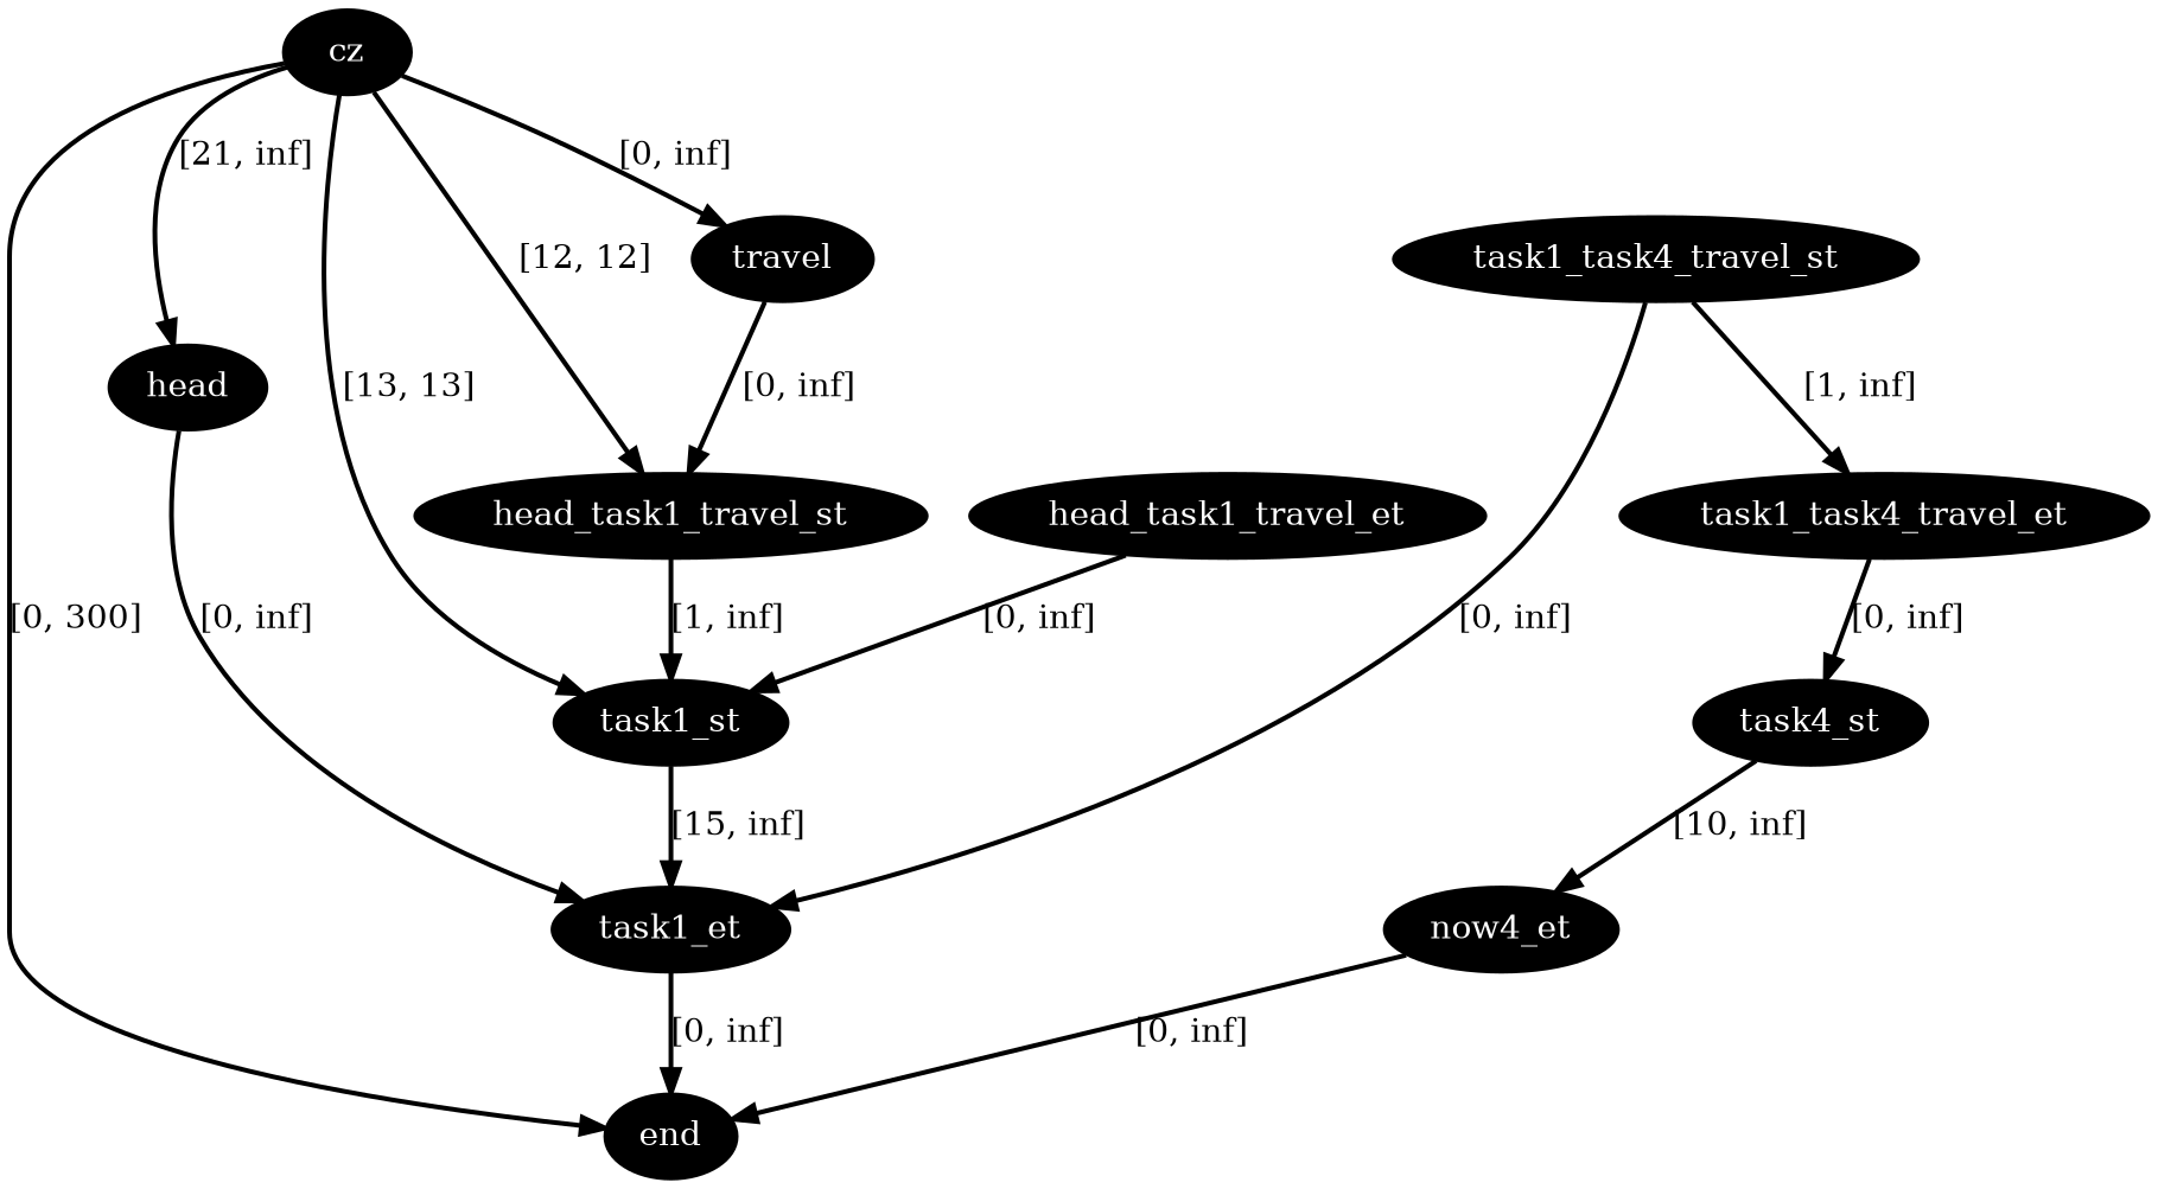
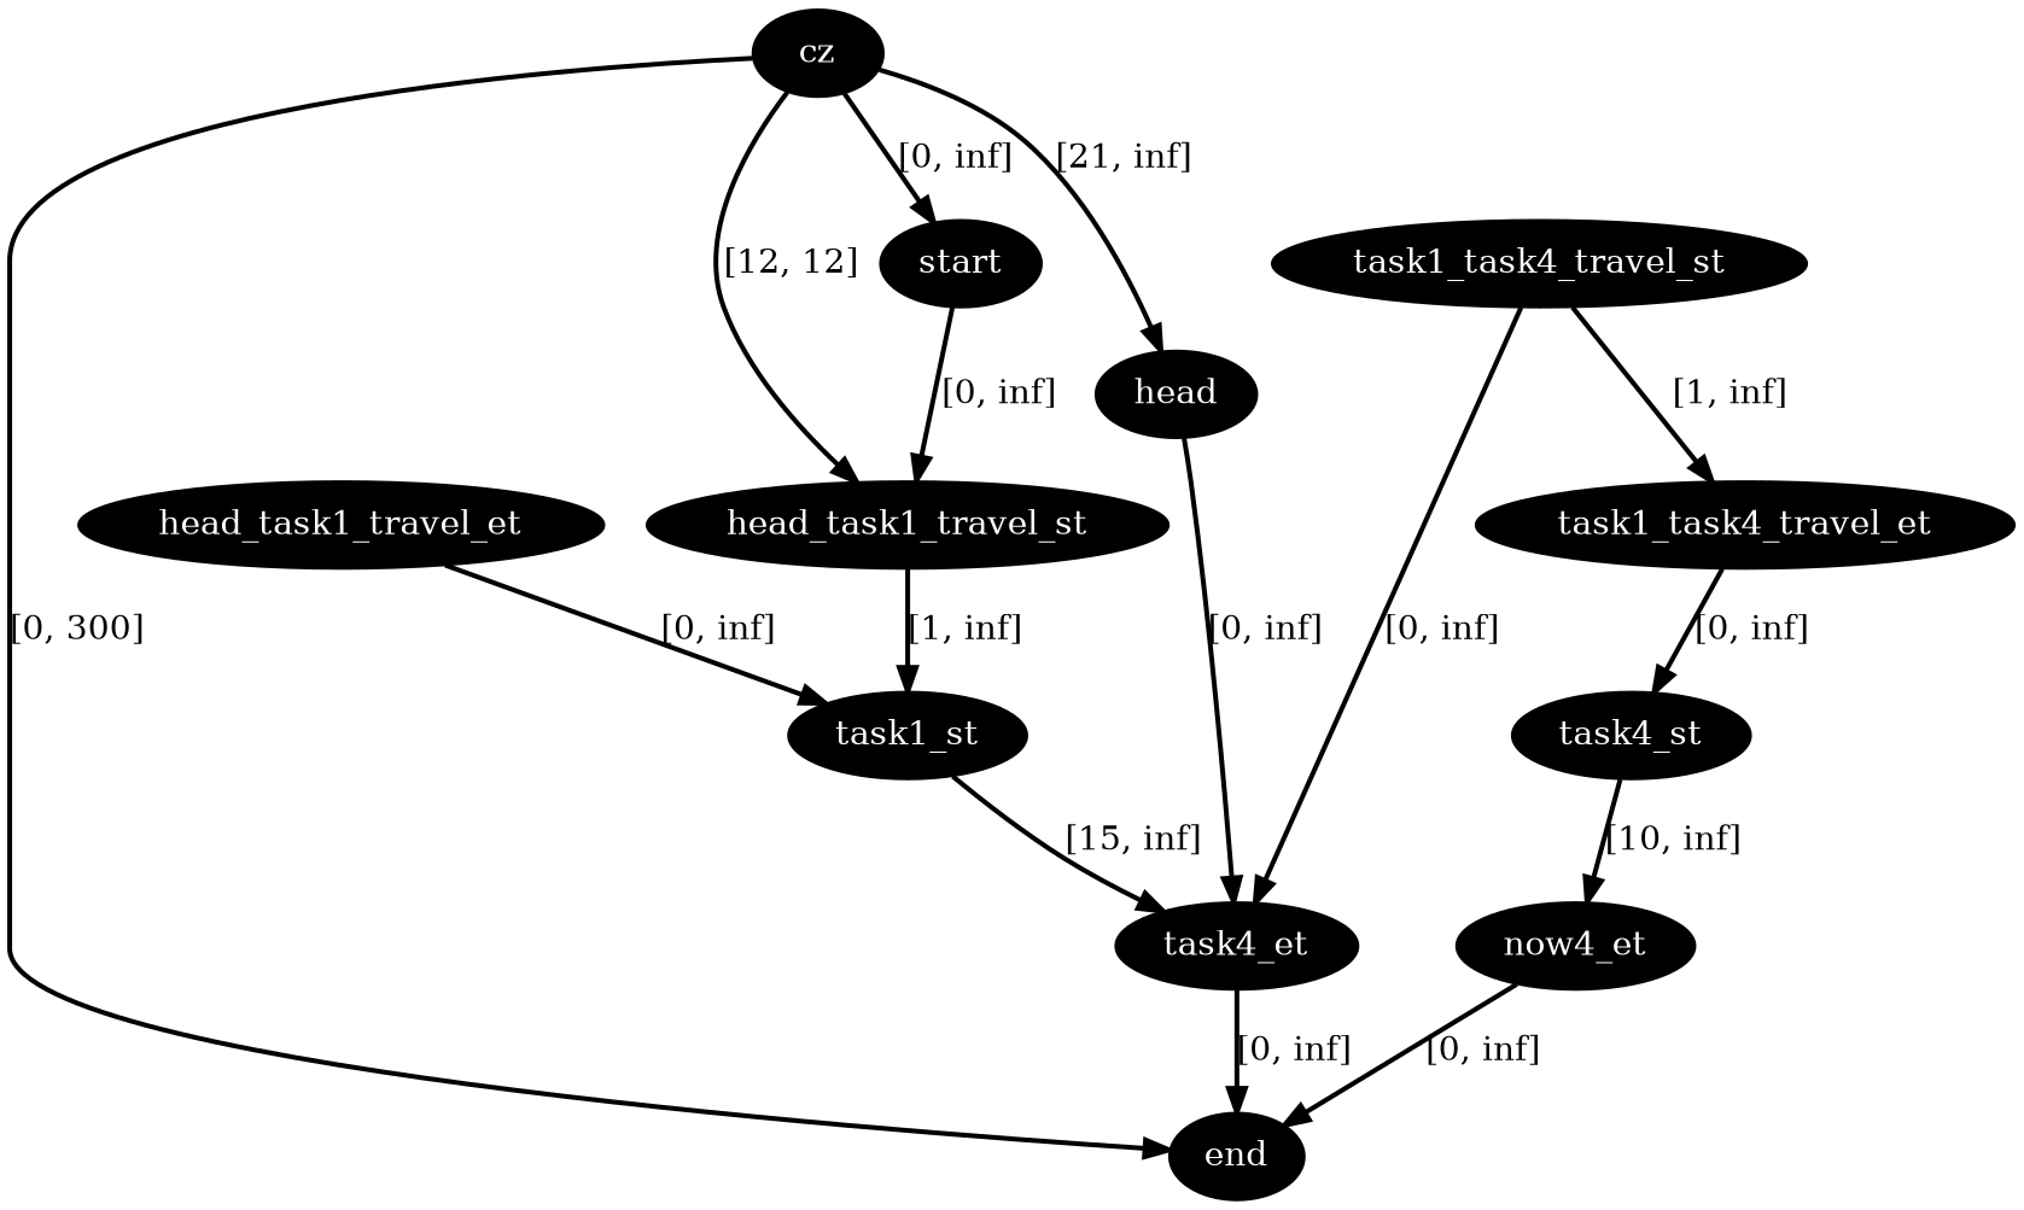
  digraph {
    node [fillcolor=black fontcolor=white style=filled]
    edge [color=black penwidth=2]
    n1 [label=cz]
-   n2 [label=travel]
+   n2 [label=start]
    n3 [label=head]
    n4 [label=end]
    n5 [label=head_task1_travel_st]
    n6 [label=task1_st]
-   n7 [label=task1_et]
+   n7 [label=task4_et]
    n8 [label=head_task1_travel_et]
    n9 [label=task1_task4_travel_st]
    n10 [label=task1_task4_travel_et]
    n11 [label=task4_st]
    n12 [label=now4_et]
    n1 -> n2 [label="[0, inf]"]
    n1 -> n3 [label="[21, inf]"]
    n1 -> n4 [label="[0, 300]"]
    n1 -> n5 [label="[12, 12]"]
-   n1 -> n6 [label="[13, 13]"]
    n2 -> n5 [label="[0, inf]"]
    n3 -> n7 [label="[0, inf]"]
    n5 -> n6 [label="[1, inf]"]
    n6 -> n7 [label="[15, inf]"]
    n7 -> n4 [label="[0, inf]"]
    n8 -> n6 [label="[0, inf]"]
    n9 -> n7 [label="[0, inf]"]
    n9 -> n10 [label="[1, inf]"]
    n10 -> n11 [label="[0, inf]"]
    n11 -> n12 [label="[10, inf]"]
    n12 -> n4 [label="[0, inf]"]
  }
